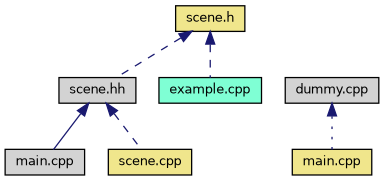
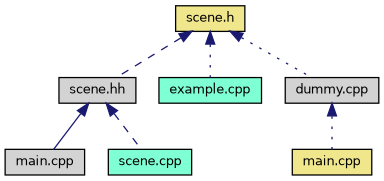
  digraph {
    node [color=black fillcolor=lightgrey fontname=Helvetica fontsize=10 shape=record style=filled]
    edge [color=midnightblue dir=back fontname=Helvetica fontsize=10 labelfontname=Helvetica labelfontsize=10 style=dashed]
    n1 [fillcolor=khaki fontcolor=black height=0.2 label="scene.h" width=0.4]
    n2 [height=0.2 label="scene.hh" width=0.4]
    n3 [fillcolor=aquamarine height=0.2 label="example.cpp" width=0.4]
    n4 [height=0.2 label="dummy.cpp" width=0.4]
    n5 [height=0.2 label="main.cpp" width=0.4]
-   n6 [fillcolor=khaki height=0.2 label="scene.cpp" width=0.4]
+   n6 [fillcolor=aquamarine height=0.2 label="scene.cpp" width=0.4]
    n7 [fillcolor=khaki height=0.2 label="main.cpp" width=0.4]
    n1 -> n2
-   n1 -> n3
+   n1 -> n3 [style=dotted]
+   n1 -> n4 [style=dotted]
    n2 -> n5 [style=solid]
    n2 -> n6
    n4 -> n7 [style=dotted]
  }
